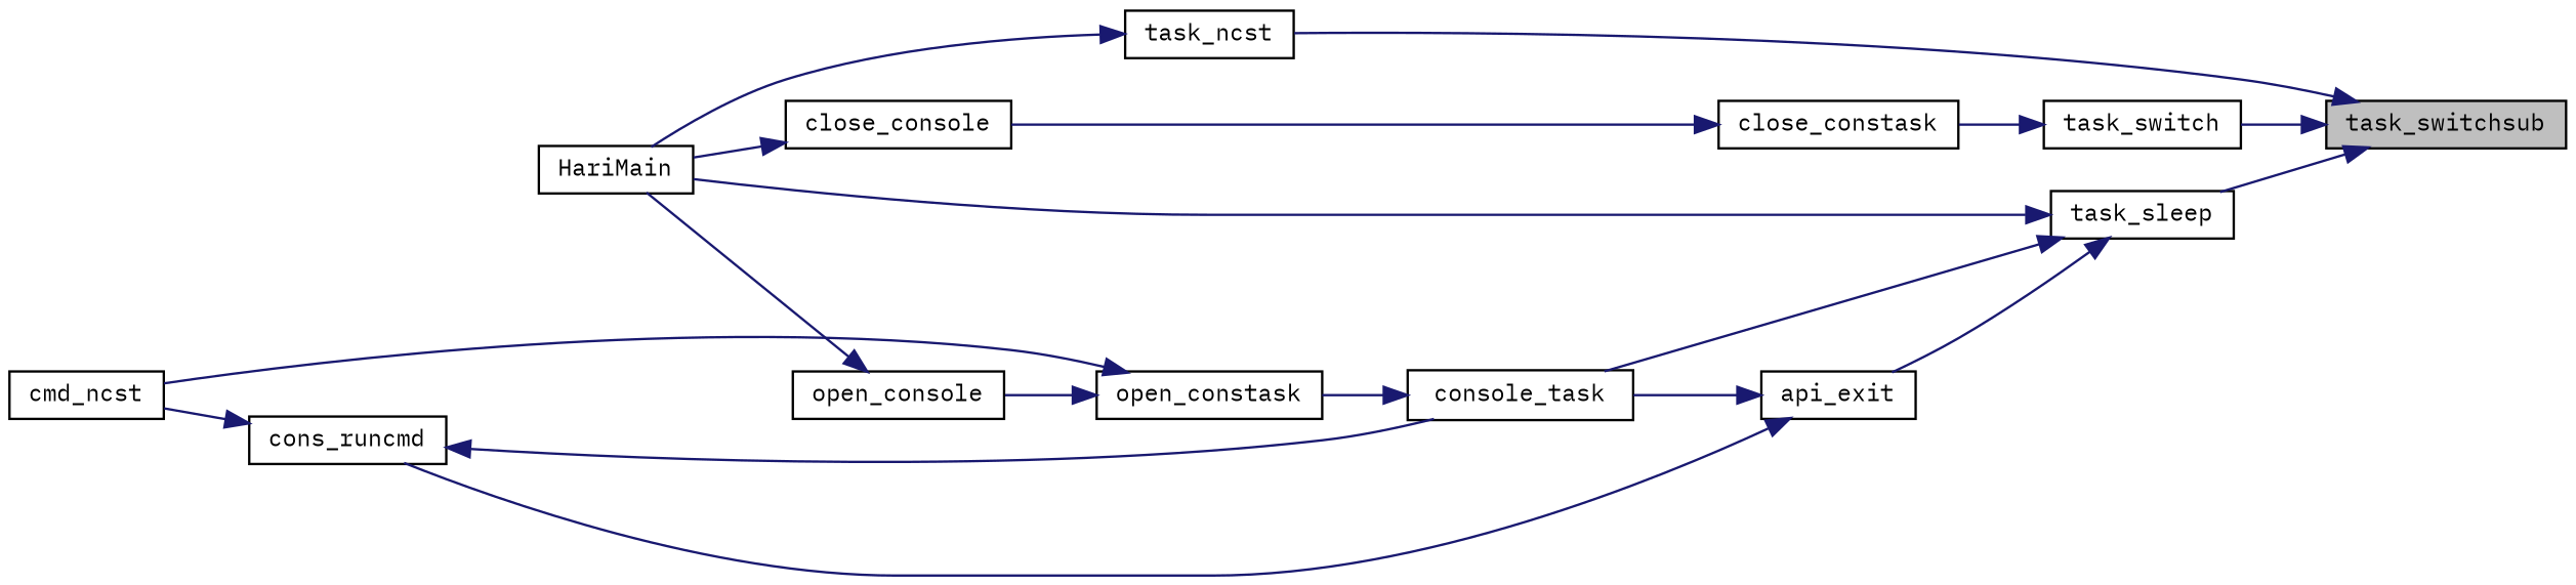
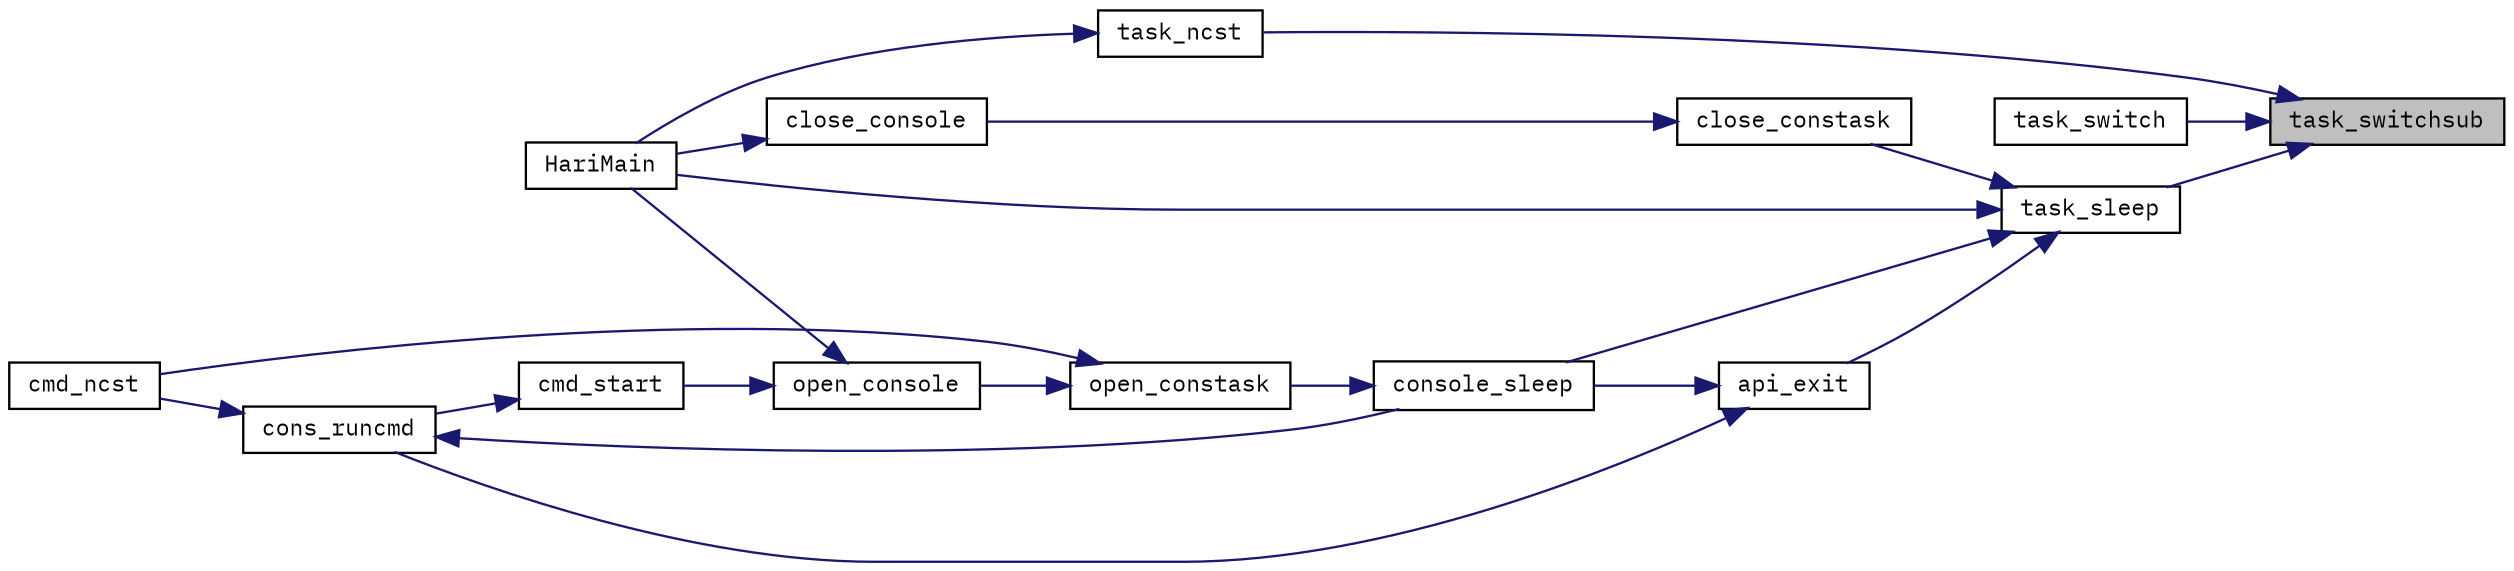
  digraph {
    fontname="IBM Plex Mono"
    rankdir=RL
    node [color=black fillcolor=white fontname="IBM Plex Mono" fontsize=10 shape=record style=filled]
    edge [color=midnightblue dir=back fontname="IBM Plex Mono" fontsize=10 labelfontname=Helvetica labelfontsize=10 style=solid]
    n1 [fillcolor=grey75 fontcolor=black height=0.2 label=task_switchsub width=0.4]
    n2 [height=0.2 label=task_ncst width=0.4]
    n3 [height=0.2 label=task_sleep width=0.4]
    n4 [height=0.2 label=task_switch width=0.4]
    n5 [height=0.2 label=HariMain width=0.4]
    n6 [height=0.2 label=close_constask width=0.4]
    n7 [height=0.2 label=api_exit width=0.4]
-   n8 [height=0.2 label=console_task width=0.4]
+   n8 [height=0.2 label=console_sleep width=0.4]
    n9 [height=0.2 label=close_console width=0.4]
    n10 [height=0.2 label=cons_runcmd width=0.4]
    n11 [height=0.2 label=open_constask width=0.4]
    n12 [height=0.2 label=cmd_ncst width=0.4]
    n13 [height=0.2 label=open_console width=0.4]
+   n14 [height=0.2 label=cmd_start width=0.4]
    n1 -> n2
    n1 -> n3
    n1 -> n4
    n2 -> n5
    n3 -> n5
-   n4 -> n6
+   n3 -> n6
    n3 -> n7
    n3 -> n8
    n6 -> n9
    n7 -> n8
    n7 -> n10
    n8 -> n11
    n9 -> n5
    n10 -> n8
    n10 -> n12
    n11 -> n12
    n11 -> n13
    n13 -> n5
+   n13 -> n14
+   n14 -> n10
  }
